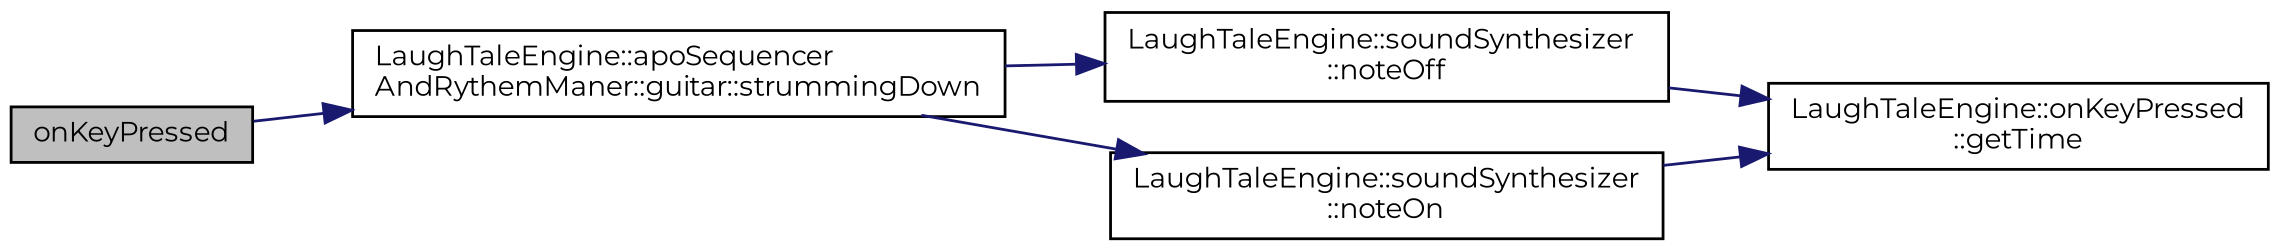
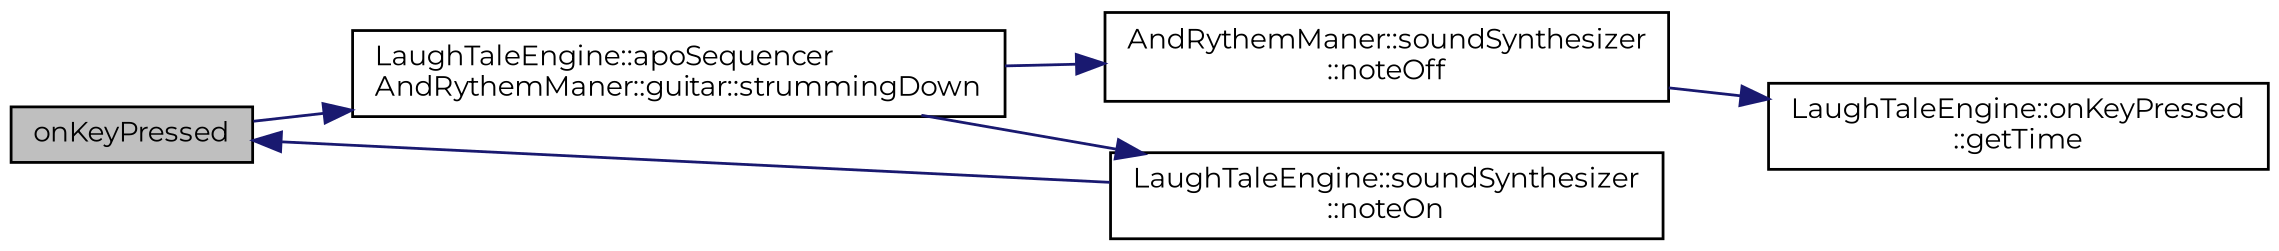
  digraph {
    fontname=Montserrat
    rankdir=LR
    node [color=black fillcolor=white fontname=Montserrat fontsize=10 shape=record style=filled]
    edge [color=midnightblue fontname=Montserrat fontsize=10 labelfontname=Helvetica labelfontsize=10 style=solid]
    n1 [fillcolor=grey75 fontcolor=black height=0.2 label=onKeyPressed width=0.4]
    n2 [height=0.2 label="LaughTaleEngine::apoSequencer\lAndRythemManer::guitar::strummingDown" width=0.4]
-   n3 [height=0.2 label="LaughTaleEngine::soundSynthesizer\l::noteOff" width=0.4]
+   n3 [height=0.2 label="AndRythemManer::soundSynthesizer\l::noteOff" width=0.4]
    n4 [height=0.2 label="LaughTaleEngine::soundSynthesizer\l::noteOn" width=0.4]
    n5 [height=0.2 label="LaughTaleEngine::onKeyPressed\l::getTime" width=0.4]
    n1 -> n2
    n2 -> n3
    n2 -> n4
    n3 -> n5
-   n4 -> n5
+   n4 -> n1
  }
